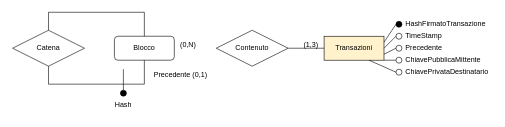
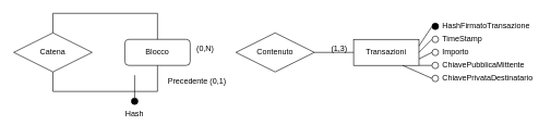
  <mxCell id="0" />
  <mxCell id="1" parent="0" />
  <mxCell id="2" value="Blocco" style="whiteSpace=wrap;html=1;align=center;rounded=1;" parent="1" vertex="1"><mxGeometry x="190" y="60" width="100" height="40" as="geometry" /></mxCell>
  <mxCell id="3" value="Catena" style="shape=rhombus;perimeter=rhombusPerimeter;whiteSpace=wrap;html=1;align=center;" parent="1" vertex="1"><mxGeometry x="20" y="50" width="120" height="60" as="geometry" /></mxCell>
  <mxCell id="4" value="" style="endArrow=none;html=1;rounded=0;edgeStyle=orthogonalEdgeStyle;exitX=0.5;exitY=1;exitDx=0;exitDy=0;entryX=0.5;entryY=1;entryDx=0;entryDy=0;" parent="1" source="3" target="2" edge="1"><mxGeometry relative="1" as="geometry"><mxPoint x="160" y="80" as="sourcePoint" /><mxPoint x="320" y="80" as="targetPoint" /><Array as="points"><mxPoint x="80" y="140" /><mxPoint x="240" y="140" /></Array></mxGeometry></mxCell>
  <mxCell id="5" value="" style="endArrow=none;html=1;rounded=0;edgeStyle=orthogonalEdgeStyle;exitX=0.5;exitY=0;exitDx=0;exitDy=0;entryX=0.5;entryY=0;entryDx=0;entryDy=0;" parent="1" source="3" target="2" edge="1"><mxGeometry relative="1" as="geometry"><mxPoint x="80" y="0" as="sourcePoint" /><mxPoint x="240" y="0" as="targetPoint" /><Array as="points"><mxPoint x="80" y="20" /><mxPoint x="240" y="20" /></Array></mxGeometry></mxCell>
  <mxCell id="6" value="" style="ellipse;whiteSpace=wrap;html=1;aspect=fixed;fillColor=#000000;" parent="1" vertex="1"><mxGeometry x="200" y="150" width="10" height="10" as="geometry" /></mxCell>
  <mxCell id="7" value="" style="endArrow=none;html=1;rounded=0;edgeStyle=orthogonalEdgeStyle;exitX=0.5;exitY=0;exitDx=0;exitDy=0;" parent="1" source="6" edge="1"><mxGeometry relative="1" as="geometry"><mxPoint x="160" y="80" as="sourcePoint" /><mxPoint x="205" y="115" as="targetPoint" /></mxGeometry></mxCell>
  <mxCell id="8" value="Hash" style="text;strokeColor=none;fillColor=none;spacingLeft=4;spacingRight=4;overflow=hidden;rotatable=0;points=[[0,0.5],[1,0.5]];portConstraint=eastwest;fontSize=12;" parent="1" vertex="1"><mxGeometry x="185" y="160" width="40" height="30" as="geometry" /></mxCell>
  <mxCell id="9" value="Precedente (0,1)" style="text;strokeColor=none;fillColor=none;spacingLeft=4;spacingRight=4;overflow=hidden;rotatable=0;points=[[0,0.5],[1,0.5]];portConstraint=eastwest;fontSize=12;" parent="1" vertex="1"><mxGeometry x="250" y="110" width="100" height="30" as="geometry" /></mxCell>
  <mxCell id="10" value="Contenuto" style="shape=rhombus;perimeter=rhombusPerimeter;whiteSpace=wrap;html=1;align=center;fillColor=#FFFFFF;" parent="1" vertex="1"><mxGeometry x="360" y="50" width="120" height="60" as="geometry" /></mxCell>
- <mxCell id="11" value="Transazioni" style="whiteSpace=wrap;html=1;align=center;fillColor=#fff2cc;" parent="1" vertex="1"><mxGeometry x="540" y="60" width="100" height="40" as="geometry" /></mxCell>
+ <mxCell id="11" value="Transazioni" style="whiteSpace=wrap;html=1;align=center;fillColor=#FFFFFF;" parent="1" vertex="1"><mxGeometry x="540" y="60" width="100" height="40" as="geometry" /></mxCell>
  <mxCell id="12" value="" style="endArrow=none;html=1;rounded=0;edgeStyle=orthogonalEdgeStyle;" parent="1" source="10" edge="1"><mxGeometry relative="1" as="geometry"><mxPoint x="490" y="150" as="sourcePoint" /><mxPoint x="540" y="80" as="targetPoint" /></mxGeometry></mxCell>
  <mxCell id="13" value="(0,N)" style="text;strokeColor=none;fillColor=none;spacingLeft=4;spacingRight=4;overflow=hidden;rotatable=0;points=[[0,0.5],[1,0.5]];portConstraint=eastwest;fontSize=12;" parent="1" vertex="1"><mxGeometry x="294" y="60" width="40" height="30" as="geometry" /></mxCell>
  <mxCell id="14" value="(1,3)" style="text;strokeColor=none;fillColor=none;spacingLeft=4;spacingRight=4;overflow=hidden;rotatable=0;points=[[0,0.5],[1,0.5]];portConstraint=eastwest;fontSize=12;" parent="1" vertex="1"><mxGeometry x="500" y="60" width="40" height="30" as="geometry" /></mxCell>
  <mxCell id="15" value="" style="ellipse;whiteSpace=wrap;html=1;aspect=fixed;fillColor=#000000;" parent="1" vertex="1"><mxGeometry x="660" y="35" width="10" height="10" as="geometry" /></mxCell>
  <mxCell id="16" value="" style="ellipse;whiteSpace=wrap;html=1;aspect=fixed;fillColor=#FFFFFF;" parent="1" vertex="1"><mxGeometry x="660" y="55" width="10" height="10" as="geometry" /></mxCell>
  <mxCell id="17" value="" style="ellipse;whiteSpace=wrap;html=1;aspect=fixed;fillColor=#FFFFFF;" parent="1" vertex="1"><mxGeometry x="660" y="75" width="10" height="10" as="geometry" /></mxCell>
  <mxCell id="18" value="" style="endArrow=none;html=1;rounded=0;exitX=1;exitY=0.25;exitDx=0;exitDy=0;entryX=0;entryY=0.5;entryDx=0;entryDy=0;" parent="1" source="11" target="15" edge="1"><mxGeometry relative="1" as="geometry"><mxPoint x="490" y="170" as="sourcePoint" /><mxPoint x="650" y="170" as="targetPoint" /></mxGeometry></mxCell>
  <mxCell id="19" value="" style="endArrow=none;html=1;rounded=0;exitX=1;exitY=0.5;exitDx=0;exitDy=0;entryX=0;entryY=0.5;entryDx=0;entryDy=0;" parent="1" source="11" target="16" edge="1"><mxGeometry relative="1" as="geometry"><mxPoint x="500" y="180" as="sourcePoint" /><mxPoint x="660" y="180" as="targetPoint" /></mxGeometry></mxCell>
  <mxCell id="20" value="" style="endArrow=none;html=1;rounded=0;exitX=1;exitY=0.75;exitDx=0;exitDy=0;entryX=0;entryY=0.5;entryDx=0;entryDy=0;" parent="1" source="11" target="17" edge="1"><mxGeometry relative="1" as="geometry"><mxPoint x="510" y="190" as="sourcePoint" /><mxPoint x="670" y="190" as="targetPoint" /></mxGeometry></mxCell>
  <mxCell id="21" value="HashFirmatoTransazione" style="text;strokeColor=none;fillColor=none;spacingLeft=4;spacingRight=4;overflow=hidden;rotatable=0;points=[[0,0.5],[1,0.5]];portConstraint=eastwest;fontSize=12;" parent="1" vertex="1"><mxGeometry x="670" y="25" width="150" height="30" as="geometry" /></mxCell>
  <mxCell id="22" value="TimeStamp" style="text;strokeColor=none;fillColor=none;spacingLeft=4;spacingRight=4;overflow=hidden;rotatable=0;points=[[0,0.5],[1,0.5]];portConstraint=eastwest;fontSize=12;" parent="1" vertex="1"><mxGeometry x="670" y="45" width="150" height="30" as="geometry" /></mxCell>
- <mxCell id="23" value="Precedente" style="text;strokeColor=none;fillColor=none;spacingLeft=4;spacingRight=4;overflow=hidden;rotatable=0;points=[[0,0.5],[1,0.5]];portConstraint=eastwest;fontSize=12;" parent="1" vertex="1"><mxGeometry x="670" y="65" width="150" height="30" as="geometry" /></mxCell>
+ <mxCell id="23" value="Importo" style="text;strokeColor=none;fillColor=none;spacingLeft=4;spacingRight=4;overflow=hidden;rotatable=0;points=[[0,0.5],[1,0.5]];portConstraint=eastwest;fontSize=12;" parent="1" vertex="1"><mxGeometry x="670" y="65" width="150" height="30" as="geometry" /></mxCell>
  <mxCell id="24" value="" style="ellipse;whiteSpace=wrap;html=1;aspect=fixed;fillColor=#FFFFFF;" parent="1" vertex="1"><mxGeometry x="660" y="95" width="10" height="10" as="geometry" /></mxCell>
  <mxCell id="25" value="" style="ellipse;whiteSpace=wrap;html=1;aspect=fixed;fillColor=#FFFFFF;" parent="1" vertex="1"><mxGeometry x="660" y="115" width="10" height="10" as="geometry" /></mxCell>
  <mxCell id="26" value="ChiavePubblicaMittente" style="text;strokeColor=none;fillColor=none;spacingLeft=4;spacingRight=4;overflow=hidden;rotatable=0;points=[[0,0.5],[1,0.5]];portConstraint=eastwest;fontSize=12;" parent="1" vertex="1"><mxGeometry x="670" y="85" width="150" height="30" as="geometry" /></mxCell>
  <mxCell id="27" value="ChiavePrivataDestinatario" style="text;strokeColor=none;fillColor=none;spacingLeft=4;spacingRight=4;overflow=hidden;rotatable=0;points=[[0,0.5],[1,0.5]];portConstraint=eastwest;fontSize=12;" parent="1" vertex="1"><mxGeometry x="670" y="105" width="150" height="30" as="geometry" /></mxCell>
  <mxCell id="28" value="" style="endArrow=none;html=1;rounded=0;exitX=1;exitY=1;exitDx=0;exitDy=0;entryX=0;entryY=0.5;entryDx=0;entryDy=0;" parent="1" source="11" target="24" edge="1"><mxGeometry relative="1" as="geometry"><mxPoint x="630" y="160" as="sourcePoint" /><mxPoint x="790" y="160" as="targetPoint" /></mxGeometry></mxCell>
  <mxCell id="29" value="" style="endArrow=none;html=1;rounded=0;entryX=0;entryY=0.5;entryDx=0;entryDy=0;exitX=0.75;exitY=1;exitDx=0;exitDy=0;" parent="1" source="11" target="25" edge="1"><mxGeometry relative="1" as="geometry"><mxPoint x="570" y="180" as="sourcePoint" /><mxPoint x="730" y="180" as="targetPoint" /></mxGeometry></mxCell>
